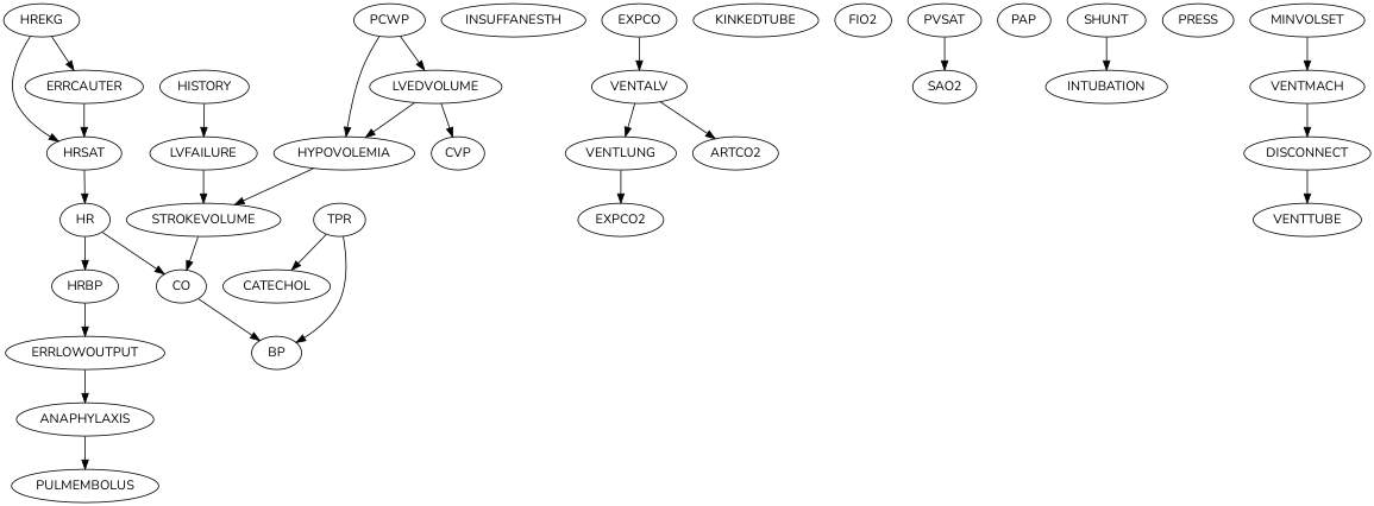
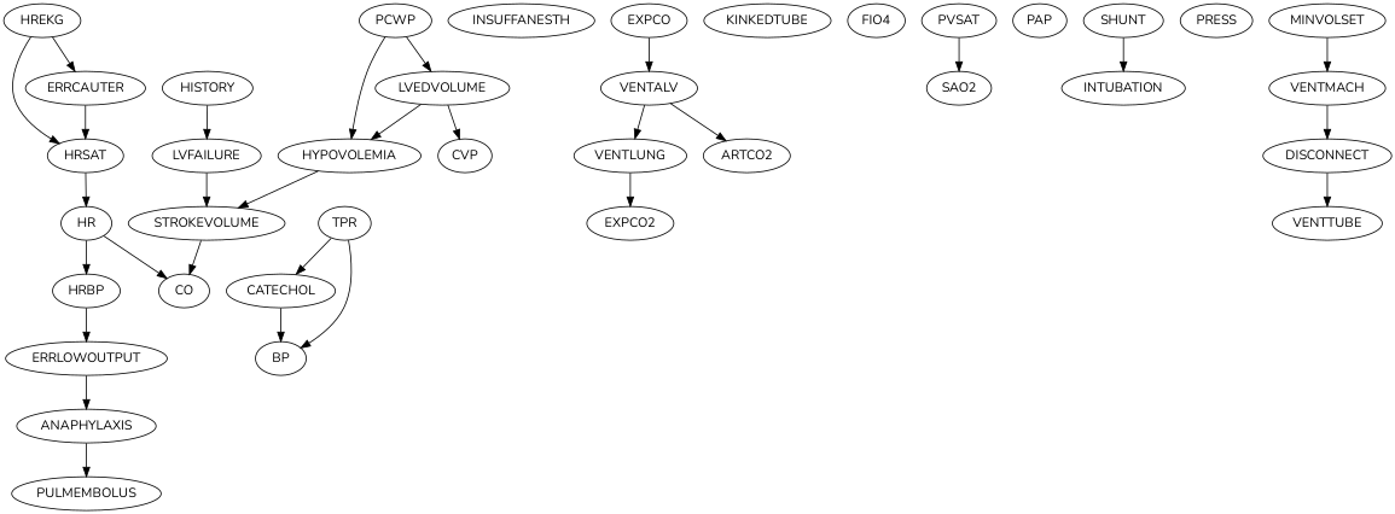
  digraph {
    fontname=Nunito
    node [fontname=Nunito]
    edge [fontname=Nunito]
    HISTORY
    LVFAILURE
    STROKEVOLUME
    LVEDVOLUME
    CVP
    HYPOVOLEMIA
    PCWP
    CO
    BP
    ERRLOWOUTPUT
    ANAPHYLAXIS
    PULMEMBOLUS
    HRBP
    HR
    HREKG
    ERRCAUTER
    HRSAT
    INSUFFANESTH
    TPR
    CATECHOL
    VENTLUNG
    EXPCO2
    KINKEDTUBE
    n24 [label=EXPCO]
    VENTALV
    ARTCO2
-   FIO2
+   FIO2 [label=FIO4]
    PVSAT
    SAO2
    PAP
    SHUNT
    INTUBATION
    PRESS
    DISCONNECT
    VENTTUBE
    MINVOLSET
    VENTMACH
    HISTORY -> LVFAILURE
    LVFAILURE -> STROKEVOLUME
    STROKEVOLUME -> CO
    LVEDVOLUME -> CVP
    LVEDVOLUME -> HYPOVOLEMIA
    HYPOVOLEMIA -> STROKEVOLUME
    PCWP -> LVEDVOLUME
    PCWP -> HYPOVOLEMIA
-   CO -> BP
+   CATECHOL -> BP
    ERRLOWOUTPUT -> ANAPHYLAXIS
    ANAPHYLAXIS -> PULMEMBOLUS
    HRBP -> ERRLOWOUTPUT
    HR -> CO
    HR -> HRBP
    HREKG -> ERRCAUTER
    HREKG -> HRSAT
    ERRCAUTER -> HRSAT
    HRSAT -> HR
    TPR -> BP
    TPR -> CATECHOL
    VENTLUNG -> EXPCO2
    n24 -> VENTALV
    VENTALV -> VENTLUNG
    VENTALV -> ARTCO2
    PVSAT -> SAO2
    SHUNT -> INTUBATION
    DISCONNECT -> VENTTUBE
    MINVOLSET -> VENTMACH
    VENTMACH -> DISCONNECT
  }
